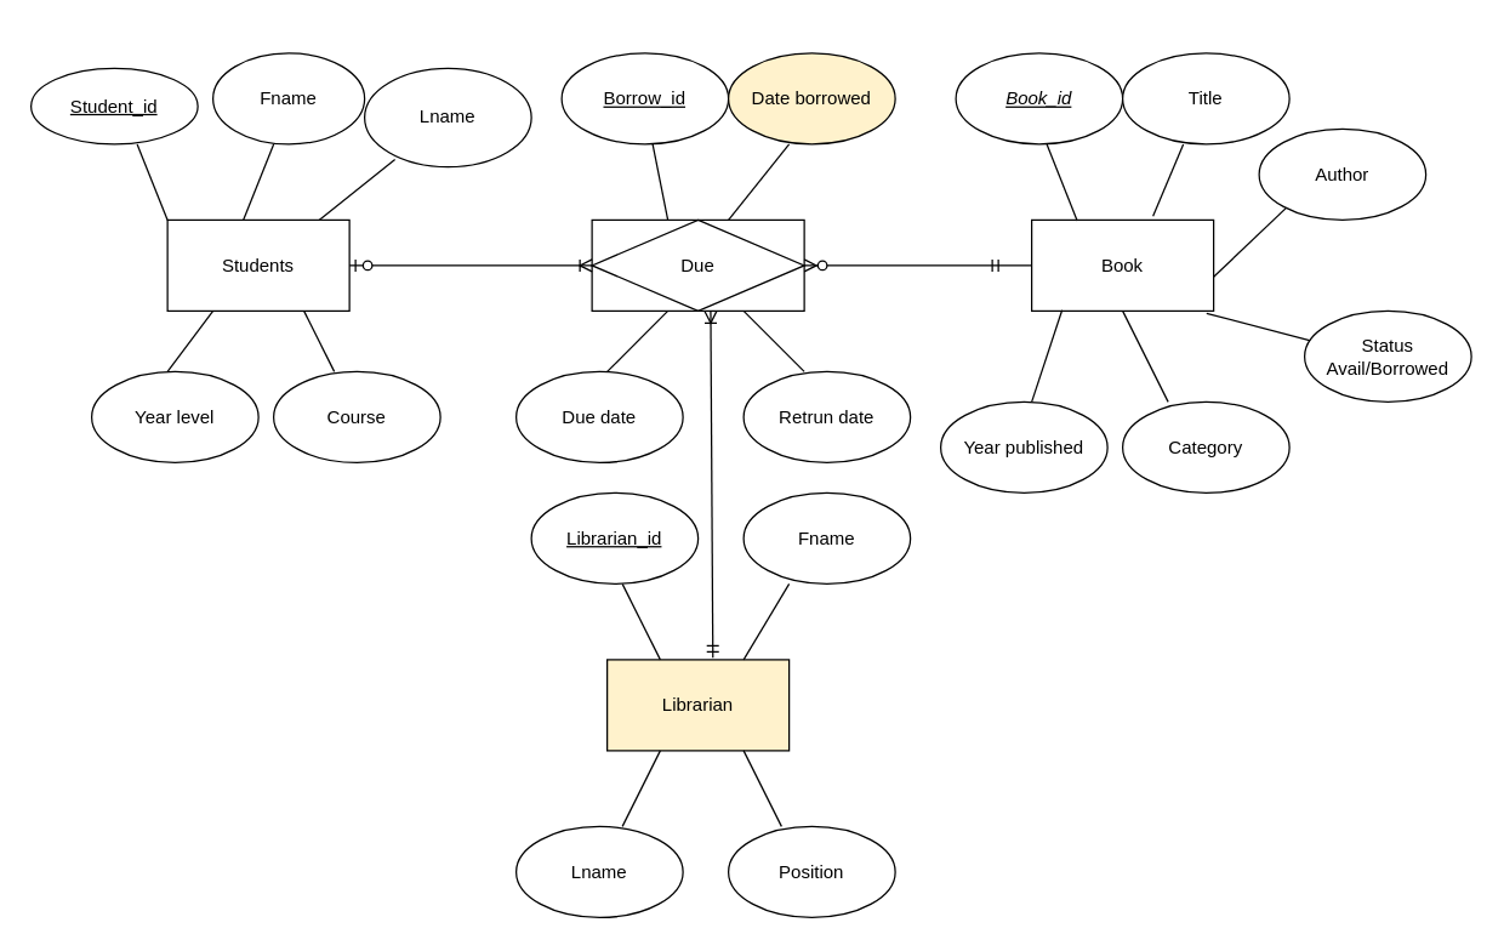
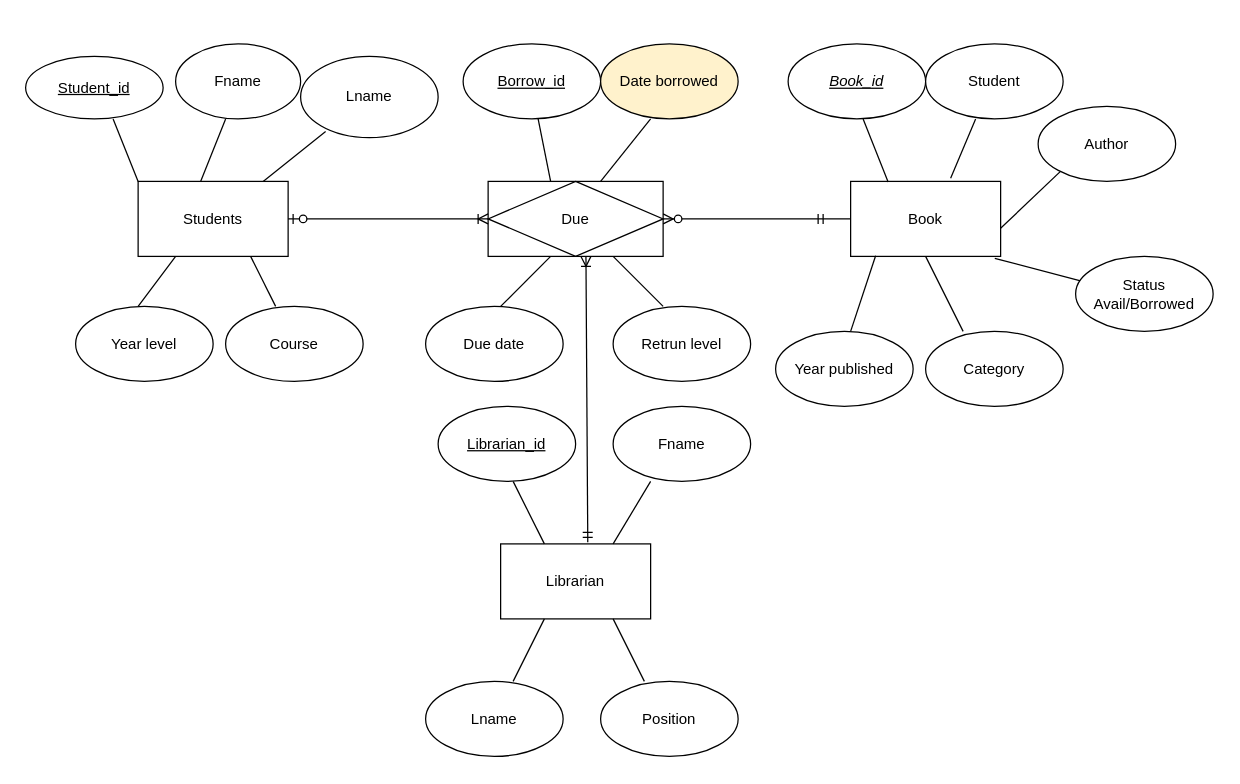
  <mxCell id="0" />
  <mxCell id="1" parent="0" />
  <mxCell id="2" value="Students" style="rounded=0;whiteSpace=wrap;html=1;container=0;" vertex="1" parent="1"><mxGeometry x="110" y="144.52" width="120" height="60" as="geometry" /></mxCell>
  <mxCell id="3" value="Book" style="rounded=0;whiteSpace=wrap;html=1;container=0;" vertex="1" parent="1"><mxGeometry x="680" y="144.52" width="120" height="60" as="geometry" /></mxCell>
  <mxCell id="4" value="Due" style="shape=associativeEntity;whiteSpace=wrap;html=1;align=center;container=0;" vertex="1" parent="1"><mxGeometry x="390" y="144.52" width="140" height="60" as="geometry" /></mxCell>
  <mxCell id="5" value="" style="endArrow=none;html=1;rounded=0;" edge="1" parent="1"><mxGeometry width="50" height="50" relative="1" as="geometry"><mxPoint x="110" y="144.52" as="sourcePoint" /><mxPoint x="90" y="94.52" as="targetPoint" /></mxGeometry></mxCell>
  <mxCell id="6" value="&lt;u&gt;Student_id&lt;/u&gt;" style="ellipse;whiteSpace=wrap;html=1;container=0;" vertex="1" parent="1"><mxGeometry x="20" y="44.52" width="110" height="50" as="geometry" /></mxCell>
  <mxCell id="7" value="" style="endArrow=none;html=1;rounded=0;" edge="1" parent="1"><mxGeometry width="50" height="50" relative="1" as="geometry"><mxPoint x="160" y="144.52" as="sourcePoint" /><mxPoint x="180" y="94.52" as="targetPoint" /></mxGeometry></mxCell>
  <mxCell id="8" value="Fname" style="ellipse;whiteSpace=wrap;html=1;container=0;" vertex="1" parent="1"><mxGeometry x="140" y="34.52" width="100" height="60" as="geometry" /></mxCell>
  <mxCell id="9" value="" style="endArrow=none;html=1;rounded=0;" edge="1" parent="1"><mxGeometry width="50" height="50" relative="1" as="geometry"><mxPoint x="210" y="144.52" as="sourcePoint" /><mxPoint x="260" y="104.52" as="targetPoint" /></mxGeometry></mxCell>
  <mxCell id="10" value="Lname" style="ellipse;whiteSpace=wrap;html=1;container=0;" vertex="1" parent="1"><mxGeometry x="240" y="44.52" width="110" height="65" as="geometry" /></mxCell>
  <mxCell id="11" value="" style="endArrow=none;html=1;rounded=0;" edge="1" parent="1"><mxGeometry width="50" height="50" relative="1" as="geometry"><mxPoint x="110" y="244.52" as="sourcePoint" /><mxPoint x="140" y="204.52" as="targetPoint" /></mxGeometry></mxCell>
  <mxCell id="12" value="" style="endArrow=none;html=1;rounded=0;" edge="1" parent="1"><mxGeometry width="50" height="50" relative="1" as="geometry"><mxPoint x="220" y="244.52" as="sourcePoint" /><mxPoint x="200" y="204.52" as="targetPoint" /></mxGeometry></mxCell>
  <mxCell id="13" value="Year level" style="ellipse;whiteSpace=wrap;html=1;container=0;" vertex="1" parent="1"><mxGeometry x="60" y="244.52" width="110" height="60" as="geometry" /></mxCell>
  <mxCell id="14" value="Course" style="ellipse;whiteSpace=wrap;html=1;container=0;" vertex="1" parent="1"><mxGeometry x="180" y="244.52" width="110" height="60" as="geometry" /></mxCell>
  <mxCell id="15" value="" style="endArrow=none;html=1;rounded=0;" edge="1" parent="1"><mxGeometry width="50" height="50" relative="1" as="geometry"><mxPoint x="400" y="244.52" as="sourcePoint" /><mxPoint x="440" y="204.52" as="targetPoint" /></mxGeometry></mxCell>
  <mxCell id="16" value="" style="endArrow=none;html=1;rounded=0;" edge="1" parent="1"><mxGeometry width="50" height="50" relative="1" as="geometry"><mxPoint x="530" y="244.52" as="sourcePoint" /><mxPoint x="490" y="204.52" as="targetPoint" /></mxGeometry></mxCell>
  <mxCell id="17" value="" style="endArrow=none;html=1;rounded=0;" edge="1" parent="1"><mxGeometry width="50" height="50" relative="1" as="geometry"><mxPoint x="440" y="144.52" as="sourcePoint" /><mxPoint x="430" y="94.52" as="targetPoint" /></mxGeometry></mxCell>
  <mxCell id="18" value="" style="endArrow=none;html=1;rounded=0;" edge="1" parent="1"><mxGeometry width="50" height="50" relative="1" as="geometry"><mxPoint x="480" y="144.52" as="sourcePoint" /><mxPoint x="520" y="94.52" as="targetPoint" /></mxGeometry></mxCell>
  <mxCell id="19" value="&lt;u&gt;Borrow_id&lt;/u&gt;" style="ellipse;whiteSpace=wrap;html=1;container=0;" vertex="1" parent="1"><mxGeometry x="370" y="34.52" width="110" height="60" as="geometry" /></mxCell>
  <mxCell id="20" value="Date borrowed" style="ellipse;whiteSpace=wrap;html=1;container=0;fillColor=#fff2cc;" vertex="1" parent="1"><mxGeometry x="480" y="34.52" width="110" height="60" as="geometry" /></mxCell>
  <mxCell id="21" value="Due date" style="ellipse;whiteSpace=wrap;html=1;container=0;" vertex="1" parent="1"><mxGeometry x="340" y="244.52" width="110" height="60" as="geometry" /></mxCell>
- <mxCell id="22" value="Retrun date" style="ellipse;whiteSpace=wrap;html=1;container=0;" vertex="1" parent="1"><mxGeometry x="490" y="244.52" width="110" height="60" as="geometry" /></mxCell>
+ <mxCell id="22" value="Retrun level" style="ellipse;whiteSpace=wrap;html=1;container=0;" vertex="1" parent="1"><mxGeometry x="490" y="244.52" width="110" height="60" as="geometry" /></mxCell>
  <mxCell id="23" value="" style="endArrow=none;html=1;rounded=0;" edge="1" parent="1"><mxGeometry width="50" height="50" relative="1" as="geometry"><mxPoint x="710" y="145.02" as="sourcePoint" /><mxPoint x="690" y="94.52" as="targetPoint" /></mxGeometry></mxCell>
  <mxCell id="24" value="&lt;i&gt;&lt;u&gt;Book_id&lt;/u&gt;&lt;/i&gt;" style="ellipse;whiteSpace=wrap;html=1;container=0;" vertex="1" parent="1"><mxGeometry x="630" y="34.52" width="110" height="60" as="geometry" /></mxCell>
  <mxCell id="25" value="" style="endArrow=none;html=1;rounded=0;" edge="1" parent="1"><mxGeometry width="50" height="50" relative="1" as="geometry"><mxPoint x="760" y="142.02" as="sourcePoint" /><mxPoint x="780" y="94.52" as="targetPoint" /></mxGeometry></mxCell>
- <mxCell id="26" value="Title" style="ellipse;whiteSpace=wrap;html=1;container=0;" vertex="1" parent="1"><mxGeometry x="740" y="34.52" width="110" height="60" as="geometry" /></mxCell>
+ <mxCell id="26" value="Student" style="ellipse;whiteSpace=wrap;html=1;container=0;" vertex="1" parent="1"><mxGeometry x="740" y="34.52" width="110" height="60" as="geometry" /></mxCell>
  <mxCell id="27" value="" style="endArrow=none;html=1;rounded=0;" edge="1" parent="1"><mxGeometry width="50" height="50" relative="1" as="geometry"><mxPoint x="800" y="182.02" as="sourcePoint" /><mxPoint x="850" y="134.52" as="targetPoint" /></mxGeometry></mxCell>
  <mxCell id="28" value="Author" style="ellipse;whiteSpace=wrap;html=1;container=0;" vertex="1" parent="1"><mxGeometry x="830" y="84.52" width="110" height="60" as="geometry" /></mxCell>
  <mxCell id="29" value="" style="endArrow=none;html=1;rounded=0;" edge="1" parent="1"><mxGeometry width="50" height="50" relative="1" as="geometry"><mxPoint x="680" y="264.52" as="sourcePoint" /><mxPoint x="700" y="204.02" as="targetPoint" /></mxGeometry></mxCell>
  <mxCell id="30" value="Year published" style="ellipse;whiteSpace=wrap;html=1;container=0;" vertex="1" parent="1"><mxGeometry x="620" y="264.52" width="110" height="60" as="geometry" /></mxCell>
  <mxCell id="31" value="" style="endArrow=none;html=1;rounded=0;" edge="1" parent="1"><mxGeometry width="50" height="50" relative="1" as="geometry"><mxPoint x="770" y="264.52" as="sourcePoint" /><mxPoint x="740" y="204.52" as="targetPoint" /></mxGeometry></mxCell>
  <mxCell id="32" value="Category" style="ellipse;whiteSpace=wrap;html=1;container=0;" vertex="1" parent="1"><mxGeometry x="740" y="264.52" width="110" height="60" as="geometry" /></mxCell>
  <mxCell id="33" value="" style="endArrow=none;html=1;rounded=0;exitX=0.961;exitY=1.025;exitDx=0;exitDy=0;exitPerimeter=0;" edge="1" parent="1" source="3"><mxGeometry width="50" height="50" relative="1" as="geometry"><mxPoint x="800" y="223.27" as="sourcePoint" /><mxPoint x="870" y="225.77" as="targetPoint" /></mxGeometry></mxCell>
  <mxCell id="34" value="Status Avail/Borrowed" style="ellipse;whiteSpace=wrap;html=1;container=0;" vertex="1" parent="1"><mxGeometry x="860" y="204.52" width="110" height="60" as="geometry" /></mxCell>
  <mxCell id="35" value="" style="edgeStyle=entityRelationEdgeStyle;fontSize=12;html=1;endArrow=ERoneToMany;startArrow=ERzeroToOne;rounded=0;entryX=0;entryY=0.5;entryDx=0;entryDy=0;exitX=0.992;exitY=0.617;exitDx=0;exitDy=0;exitPerimeter=0;" edge="1" parent="1" target="4"><mxGeometry width="100" height="100" relative="1" as="geometry"><mxPoint x="230" y="174.52" as="sourcePoint" /><mxPoint x="395.04" y="176.5" as="targetPoint" /><Array as="points"><mxPoint x="310.96" y="117.5" /><mxPoint x="300.96" y="147.5" /><mxPoint x="330.96" y="137.5" /><mxPoint x="270" y="147.5" /><mxPoint x="310" y="167.5" /><mxPoint x="250" y="171.5" /><mxPoint x="205.02" y="20" /><mxPoint x="275.02" y="90" /><mxPoint x="355.02" y="171.5" /><mxPoint x="355.02" y="177.5" /><mxPoint x="360.02" y="171.5" /><mxPoint x="365.02" y="171.5" /></Array></mxGeometry></mxCell>
  <mxCell id="36" value="" style="edgeStyle=entityRelationEdgeStyle;fontSize=12;html=1;endArrow=ERzeroToMany;startArrow=ERmandOne;rounded=0;entryX=1;entryY=0.5;entryDx=0;entryDy=0;" edge="1" parent="1" target="4"><mxGeometry width="100" height="100" relative="1" as="geometry"><mxPoint x="650" y="174.52" as="sourcePoint" /><mxPoint x="570" y="174.28" as="targetPoint" /><Array as="points"><mxPoint x="590" y="174.28" /><mxPoint x="680" y="174.52" /><mxPoint x="500" y="174.28" /><mxPoint x="590" y="164.28" /><mxPoint x="530" y="174.52" /><mxPoint x="530" y="174.52" /><mxPoint x="550" y="164.28" /><mxPoint x="520" y="154.28" /></Array></mxGeometry></mxCell>
- <mxCell id="37" value="Librarian" style="rounded=0;whiteSpace=wrap;html=1;container=0;fillColor=#fff2cc;" vertex="1" parent="1"><mxGeometry x="400" y="434.52" width="120" height="60" as="geometry" /></mxCell>
+ <mxCell id="37" value="Librarian" style="rounded=0;whiteSpace=wrap;html=1;container=0;" vertex="1" parent="1"><mxGeometry x="400" y="434.52" width="120" height="60" as="geometry" /></mxCell>
  <mxCell id="38" value="" style="endArrow=none;html=1;rounded=0;" edge="1" parent="1"><mxGeometry width="50" height="50" relative="1" as="geometry"><mxPoint x="435" y="434.52" as="sourcePoint" /><mxPoint x="410" y="384.52" as="targetPoint" /></mxGeometry></mxCell>
  <mxCell id="39" value="&lt;u&gt;Librarian_id&lt;/u&gt;" style="ellipse;whiteSpace=wrap;html=1;container=0;" vertex="1" parent="1"><mxGeometry x="350" y="324.52" width="110" height="60" as="geometry" /></mxCell>
  <mxCell id="40" value="" style="endArrow=none;html=1;rounded=0;" edge="1" parent="1"><mxGeometry width="50" height="50" relative="1" as="geometry"><mxPoint x="490" y="434.52" as="sourcePoint" /><mxPoint x="520" y="384.52" as="targetPoint" /></mxGeometry></mxCell>
  <mxCell id="41" value="Fname" style="ellipse;whiteSpace=wrap;html=1;container=0;" vertex="1" parent="1"><mxGeometry x="490" y="324.52" width="110" height="60" as="geometry" /></mxCell>
  <mxCell id="42" value="" style="endArrow=none;html=1;rounded=0;" edge="1" parent="1"><mxGeometry width="50" height="50" relative="1" as="geometry"><mxPoint x="515" y="544.52" as="sourcePoint" /><mxPoint x="490" y="494.52" as="targetPoint" /></mxGeometry></mxCell>
  <mxCell id="43" value="Position" style="ellipse;whiteSpace=wrap;html=1;container=0;" vertex="1" parent="1"><mxGeometry x="480" y="544.52" width="110" height="60" as="geometry" /></mxCell>
  <mxCell id="44" value="" style="endArrow=none;html=1;rounded=0;" edge="1" parent="1"><mxGeometry width="50" height="50" relative="1" as="geometry"><mxPoint x="410" y="544.52" as="sourcePoint" /><mxPoint x="435" y="494.52" as="targetPoint" /></mxGeometry></mxCell>
  <mxCell id="45" value="Lname" style="ellipse;whiteSpace=wrap;html=1;container=0;" vertex="1" parent="1"><mxGeometry x="340" y="544.52" width="110" height="60" as="geometry" /></mxCell>
  <mxCell id="46" value="" style="fontSize=12;html=1;endArrow=ERoneToMany;startArrow=ERmandOne;rounded=0;exitX=0.581;exitY=-0.021;exitDx=0;exitDy=0;entryX=0.559;entryY=1.065;entryDx=0;entryDy=0;entryPerimeter=0;exitPerimeter=0;" edge="1" parent="1" source="37"><mxGeometry width="100" height="100" relative="1" as="geometry"><mxPoint x="469.72" y="427.86" as="sourcePoint" /><mxPoint x="468.26" y="204.52" as="targetPoint" /></mxGeometry></mxCell>
